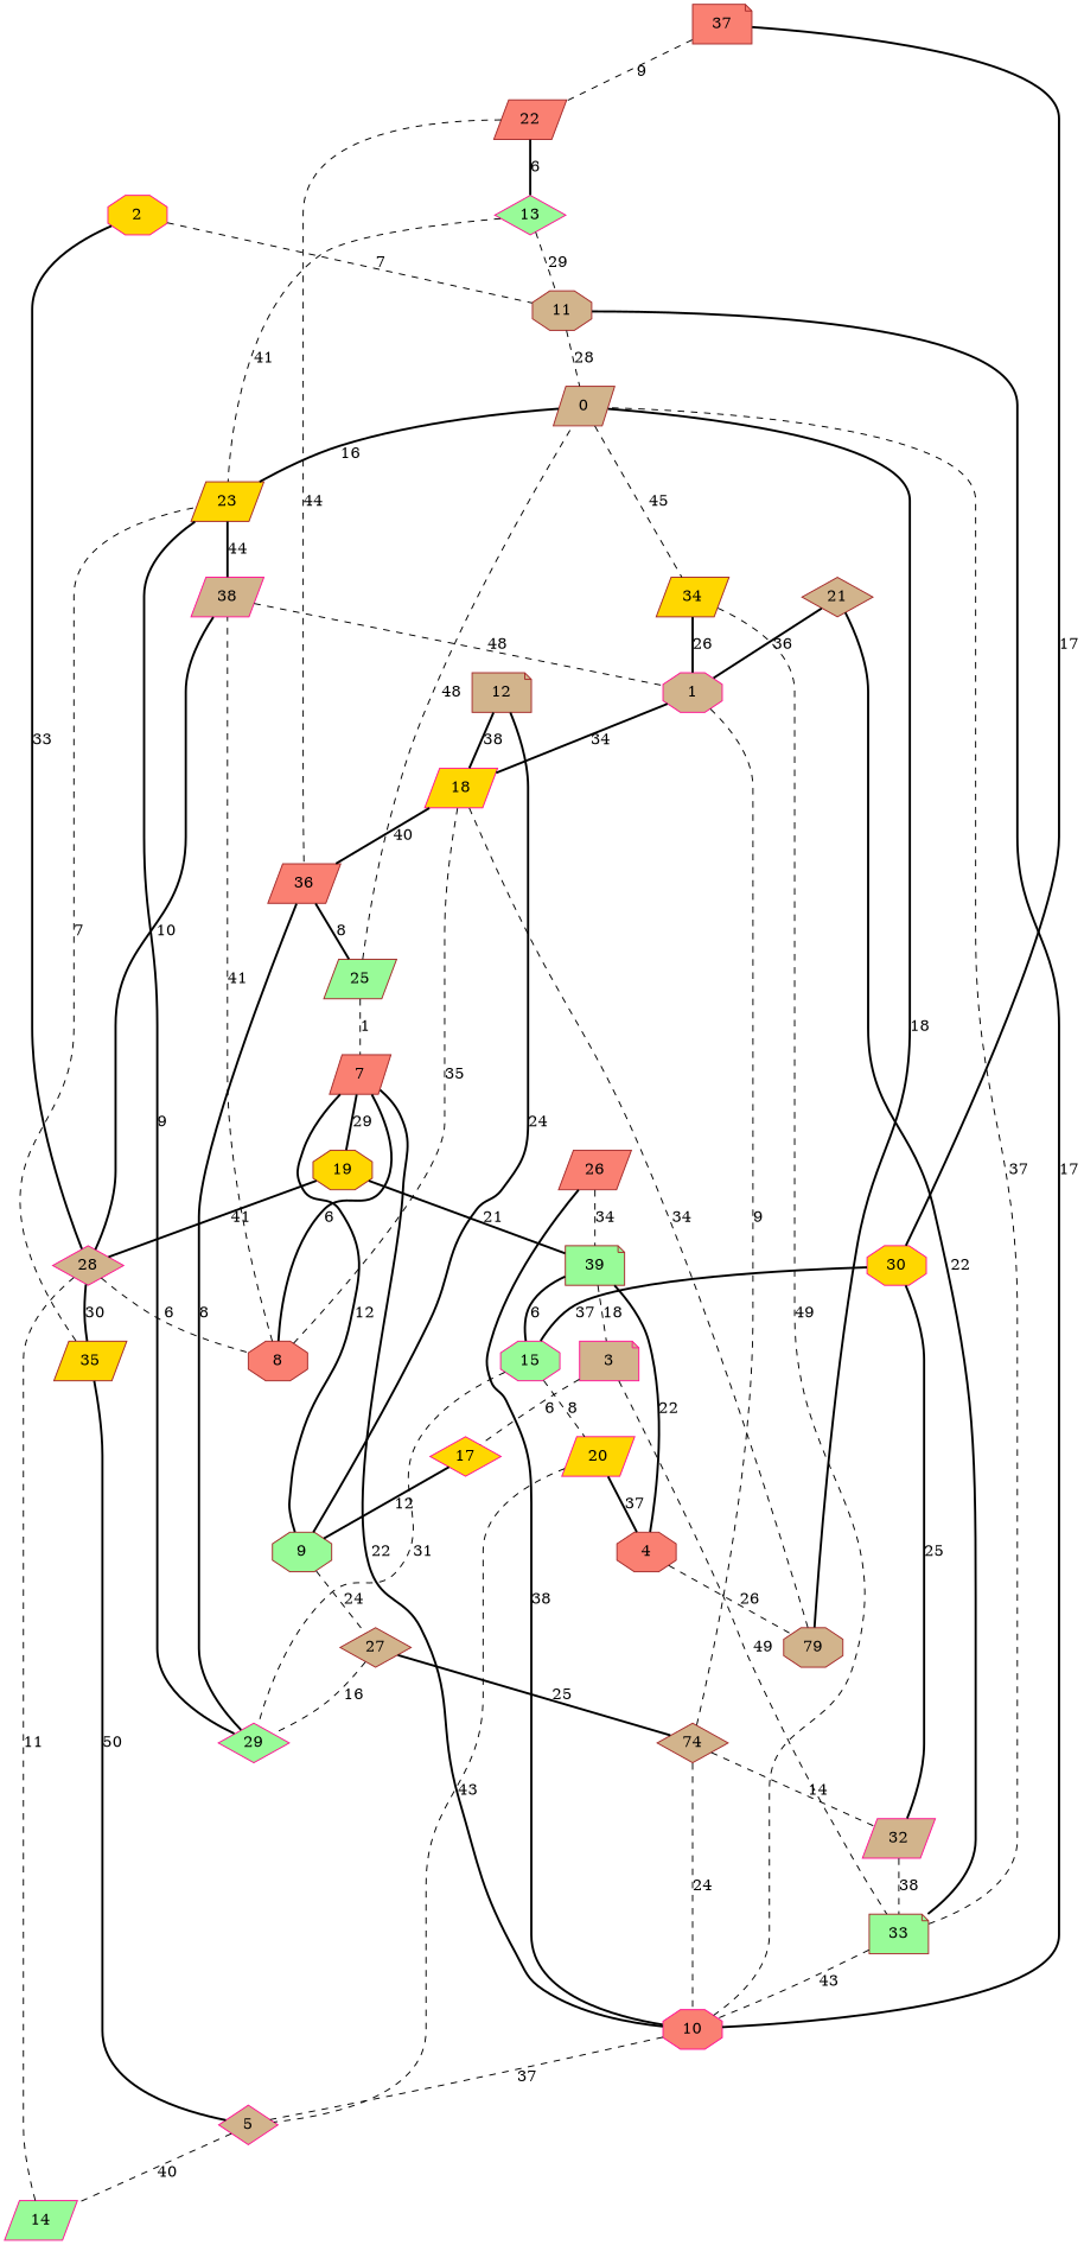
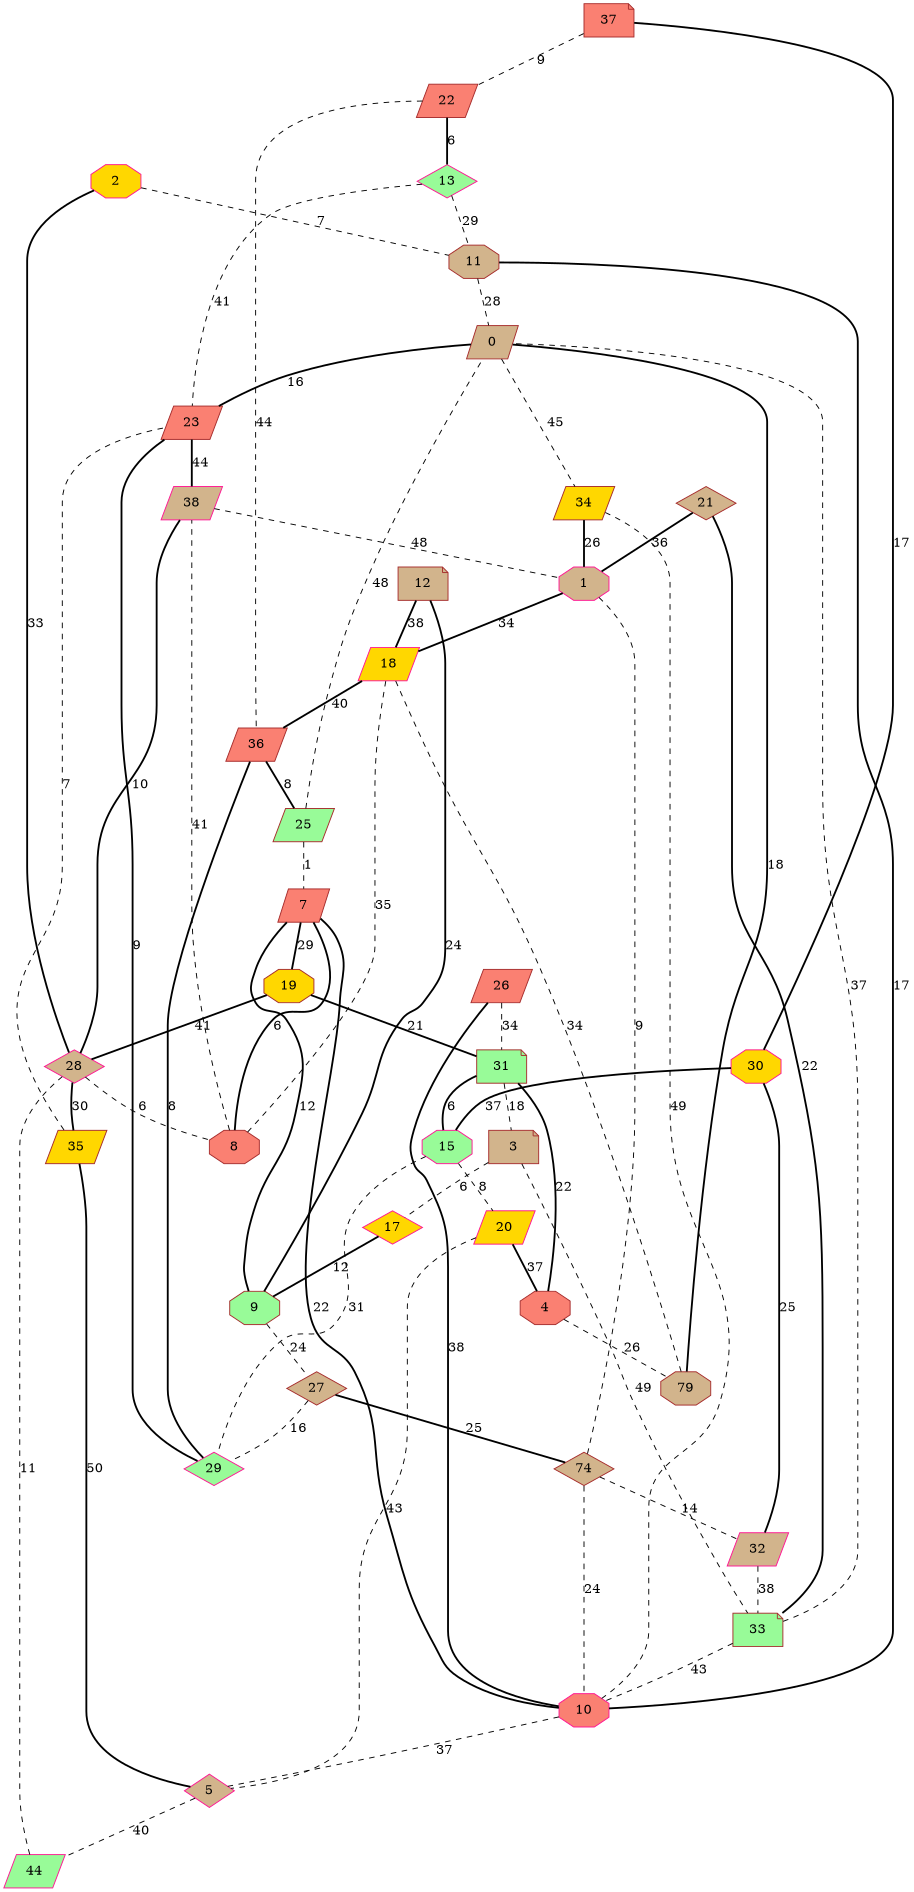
  graph {
    node [color=brown fillcolor=tan shape=parallelogram style=filled]
    edge [style=dashed]
    n1 [label=0]
-   n2 [fillcolor=gold label=23]
+   n2 [fillcolor=salmon label=23]
    n3 [fillcolor=gold label=34]
    n4 [color=deeppink label=38]
    n5 [color=deeppink label=1 shape=octagon]
    n6 [color=deeppink fillcolor=salmon label=10 shape=octagon]
    n7 [color=deeppink fillcolor=gold label=18]
    n8 [label=74 shape=diamond]
    n9 [fillcolor=salmon label=36]
    n10 [color=deeppink label=32]
    n11 [color=deeppink fillcolor=gold label=2 shape=octagon]
    n12 [label=11 shape=octagon]
    n13 [color=deeppink label=28 shape=diamond]
    n14 [fillcolor=salmon label=8 shape=octagon]
    n15 [fillcolor=gold label=35]
-   n16 [color=deeppink label=3 shape=note]
+   n16 [label=3 shape=note]
    n17 [color=deeppink fillcolor=gold label=17 shape=diamond]
    n18 [fillcolor=palegreen label=33 shape=note]
    n19 [fillcolor=palegreen label=9 shape=octagon]
    n20 [fillcolor=salmon label=4 shape=octagon]
-   n21 [fillcolor=palegreen label=39 shape=note]
+   n21 [fillcolor=palegreen label=31 shape=note]
    n22 [label=79 shape=octagon]
    n23 [color=deeppink fillcolor=palegreen label=15 shape=octagon]
    n24 [color=deeppink label=5 shape=diamond]
-   n25 [color=deeppink fillcolor=palegreen label=14]
+   n25 [color=deeppink fillcolor=palegreen label=44]
    n26 [fillcolor=palegreen label=25]
    n27 [fillcolor=salmon label=7]
    n28 [fillcolor=gold label=19 shape=octagon]
    n29 [label=27 shape=diamond]
    n30 [color=deeppink fillcolor=palegreen label=29 shape=diamond]
    n31 [label=12 shape=note]
    n32 [color=deeppink fillcolor=palegreen label=13 shape=diamond]
    n33 [color=deeppink fillcolor=gold label=20]
    n34 [label=21 shape=diamond]
    n35 [fillcolor=salmon label=22]
    n36 [fillcolor=salmon label=26]
    n37 [color=deeppink fillcolor=gold label=30 shape=octagon]
    n38 [fillcolor=salmon label=37 shape=note]
    n1 -- n2 [label=16 style=bold]
    n1 -- n3 [label=45]
    n2 -- n4 [label=44 style=bold]
    n3 -- n5 [label=26 style=bold]
    n3 -- n6 [label=49]
    n4 -- n5 [label=48]
    n4 -- n13 [label=10 style=bold]
    n5 -- n7 [label=34 style=bold]
    n5 -- n8 [label=9]
    n6 -- n24 [label=37]
    n6 -- n27 [label=22 style=bold]
    n7 -- n9 [label=40 style=bold]
    n8 -- n6 [label=24]
    n8 -- n10 [label=14]
    n9 -- n26 [label=8 style=bold]
    n9 -- n30 [label=8 style=bold]
    n10 -- n18 [label=38]
    n11 -- n12 [label=7]
    n11 -- n13 [label=33 style=bold]
    n12 -- n1 [label=28]
    n12 -- n6 [label=17 style=bold]
    n13 -- n14 [label=6]
    n13 -- n15 [label=30 style=bold]
    n14 -- n4 [label=41]
    n14 -- n7 [label=35]
    n15 -- n2 [label=7]
    n15 -- n24 [label=50 style=bold]
    n16 -- n17 [label=6]
    n16 -- n18 [label=49]
    n17 -- n19 [label=12 style=bold]
    n18 -- n1 [label=37]
    n18 -- n6 [label=43]
    n19 -- n27 [label=12 style=bold]
    n19 -- n29 [label=24]
    n20 -- n21 [label=22 style=bold]
    n20 -- n22 [label=26]
    n21 -- n16 [label=18]
    n21 -- n23 [label=6 style=bold]
    n22 -- n1 [label=18 style=bold]
    n22 -- n7 [label=34]
    n23 -- n30 [label=31]
    n23 -- n33 [label=8]
    n24 -- n25 [label=40]
    n25 -- n13 [label=11]
    n26 -- n1 [label=48]
    n26 -- n27 [label=1]
    n27 -- n14 [label=6 style=bold]
    n27 -- n28 [label=29 style=bold]
    n28 -- n13 [label=41 style=bold]
    n28 -- n21 [label=21 style=bold]
    n29 -- n8 [label=25 style=bold]
    n29 -- n30 [label=16]
    n30 -- n2 [label=9 style=bold]
    n31 -- n7 [label=38 style=bold]
    n31 -- n19 [label=24 style=bold]
    n32 -- n2 [label=41]
    n32 -- n12 [label=29]
    n33 -- n20 [label=37 style=bold]
    n33 -- n24 [label=43]
    n34 -- n5 [label=36 style=bold]
    n34 -- n18 [label=22 style=bold]
    n35 -- n9 [label=44]
    n35 -- n32 [label=6 style=bold]
    n36 -- n6 [label=38 style=bold]
    n36 -- n21 [label=34]
    n37 -- n10 [label=25 style=bold]
    n37 -- n23 [label=37 style=bold]
    n38 -- n35 [label=9]
    n38 -- n37 [label=17 style=bold]
  }
